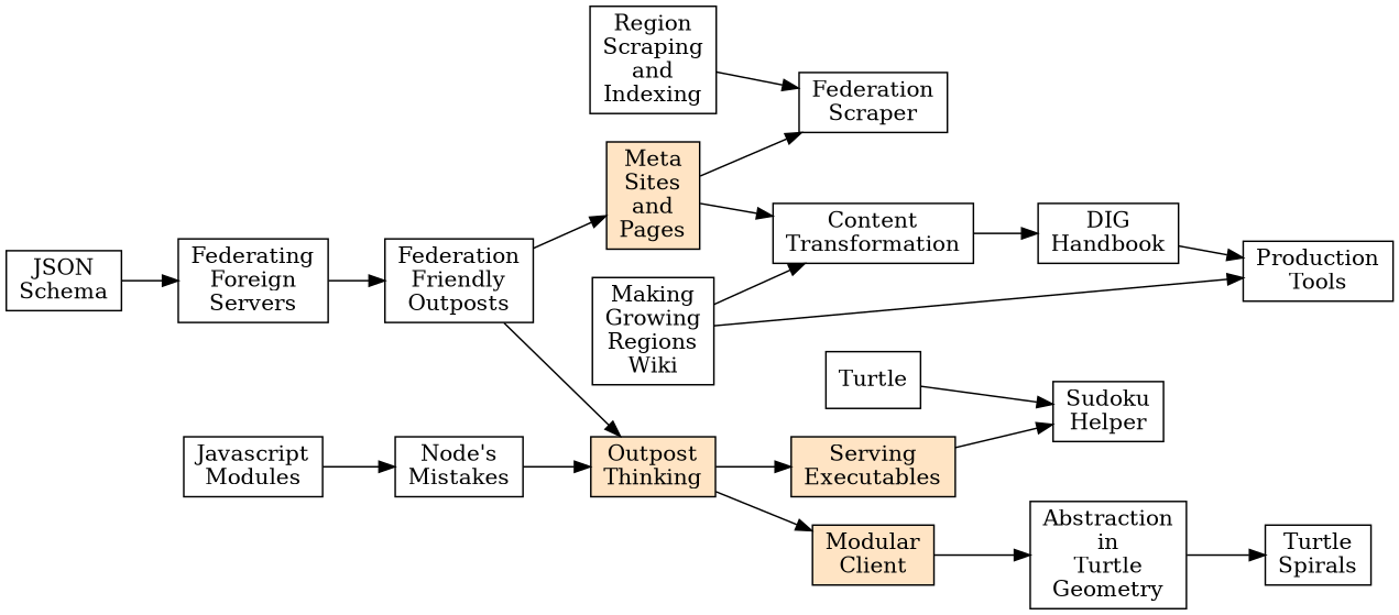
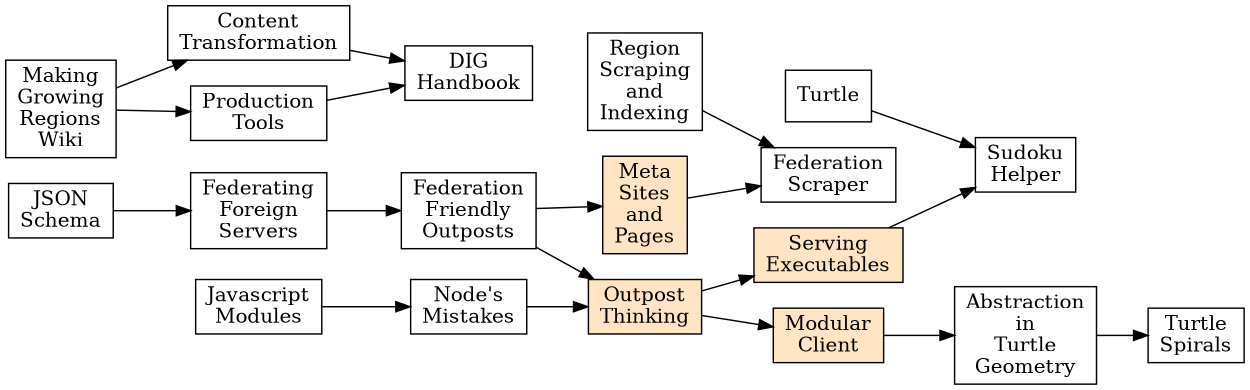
  digraph {
    rankdir=LR
    node [fillcolor=white shape=box style=filled]
    "Outpost\nThinking" [fillcolor=bisque]
    "Modular\nClient" [fillcolor=bisque]
    "Serving\nExecutables" [fillcolor=bisque]
    "Meta\nSites\nand\nPages" [fillcolor=bisque]
    "Federation\nScraper"
    "Content\nTransformation"
    "Abstraction\nin\nTurtle\nGeometry"
    "Sudoku\nHelper"
    "JSON\nSchema"
    "Federating\nForeign\nServers"
    "Federation\nFriendly\nOutposts"
    "Javascript\nModules"
    "Node's\nMistakes"
    "DIG\nHandbook"
    "Turtle\nSpirals"
    "Making\nGrowing\nRegions\nWiki"
    "Production\nTools"
    "Region\nScraping\nand\nIndexing"
    n19 [label=Turtle]
    "Outpost\nThinking" -> "Modular\nClient"
    "Outpost\nThinking" -> "Serving\nExecutables"
    "Modular\nClient" -> "Abstraction\nin\nTurtle\nGeometry"
    "Serving\nExecutables" -> "Sudoku\nHelper"
    "Meta\nSites\nand\nPages" -> "Federation\nScraper"
-   "Meta\nSites\nand\nPages" -> "Content\nTransformation"
    "Content\nTransformation" -> "DIG\nHandbook"
    "Abstraction\nin\nTurtle\nGeometry" -> "Turtle\nSpirals"
    "JSON\nSchema" -> "Federating\nForeign\nServers"
    "Federating\nForeign\nServers" -> "Federation\nFriendly\nOutposts"
    "Federation\nFriendly\nOutposts" -> "Outpost\nThinking"
    "Federation\nFriendly\nOutposts" -> "Meta\nSites\nand\nPages"
    "Javascript\nModules" -> "Node's\nMistakes"
    "Node's\nMistakes" -> "Outpost\nThinking"
    "Making\nGrowing\nRegions\nWiki" -> "Content\nTransformation"
    "Making\nGrowing\nRegions\nWiki" -> "Production\nTools"
-   "DIG\nHandbook" -> "Production\nTools"
+   "Production\nTools" -> "DIG\nHandbook"
    "Region\nScraping\nand\nIndexing" -> "Federation\nScraper"
    n19 -> "Sudoku\nHelper"
  }
